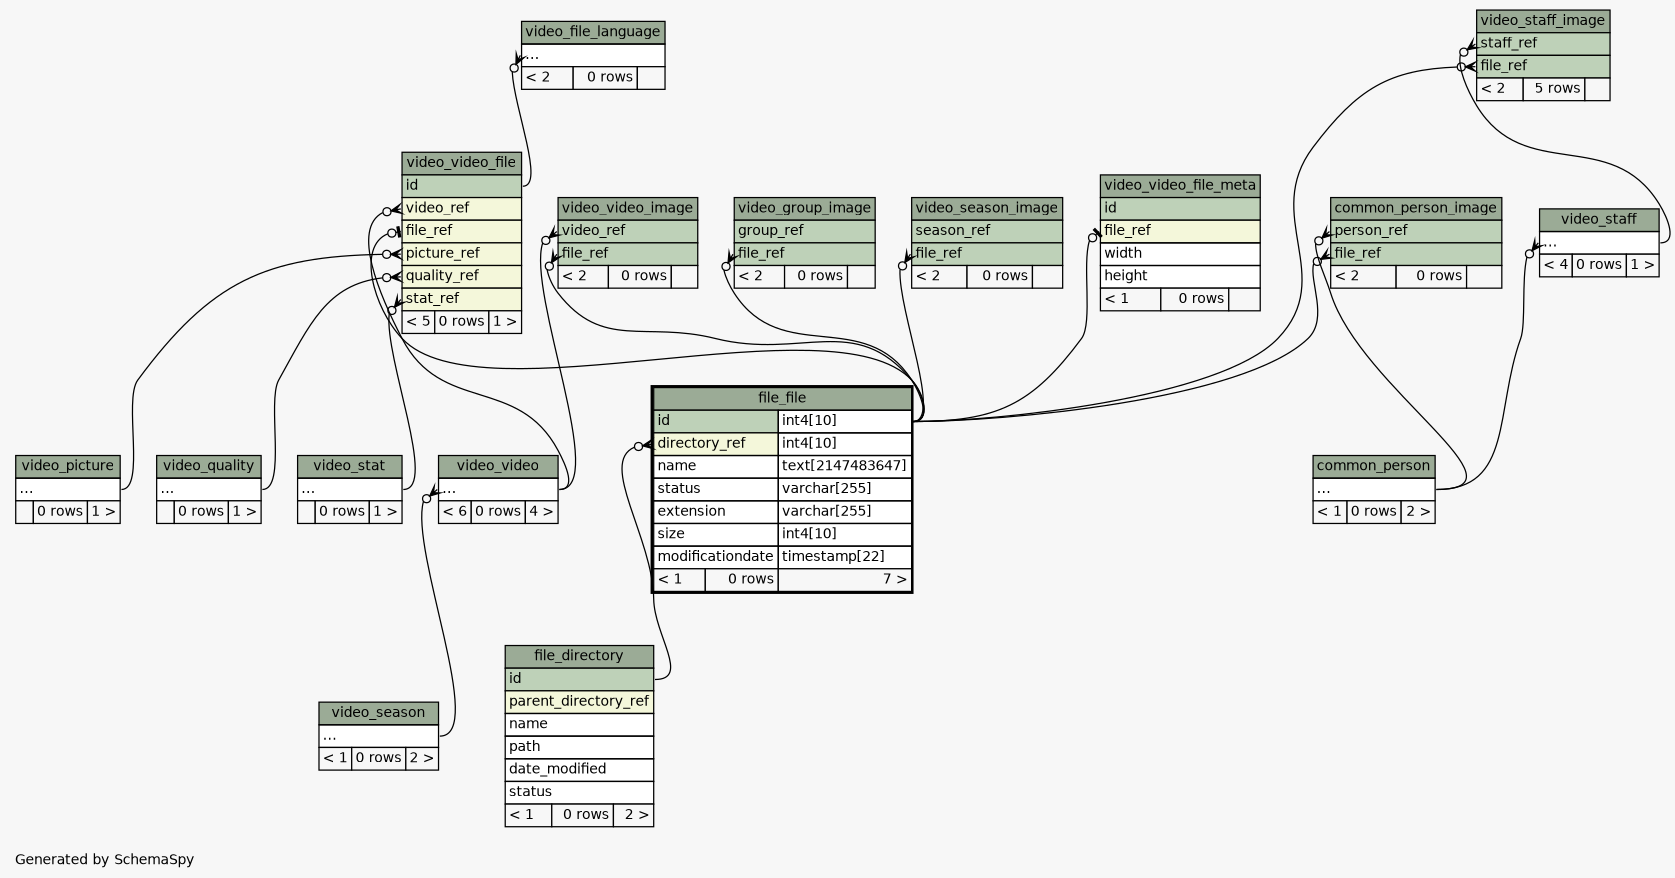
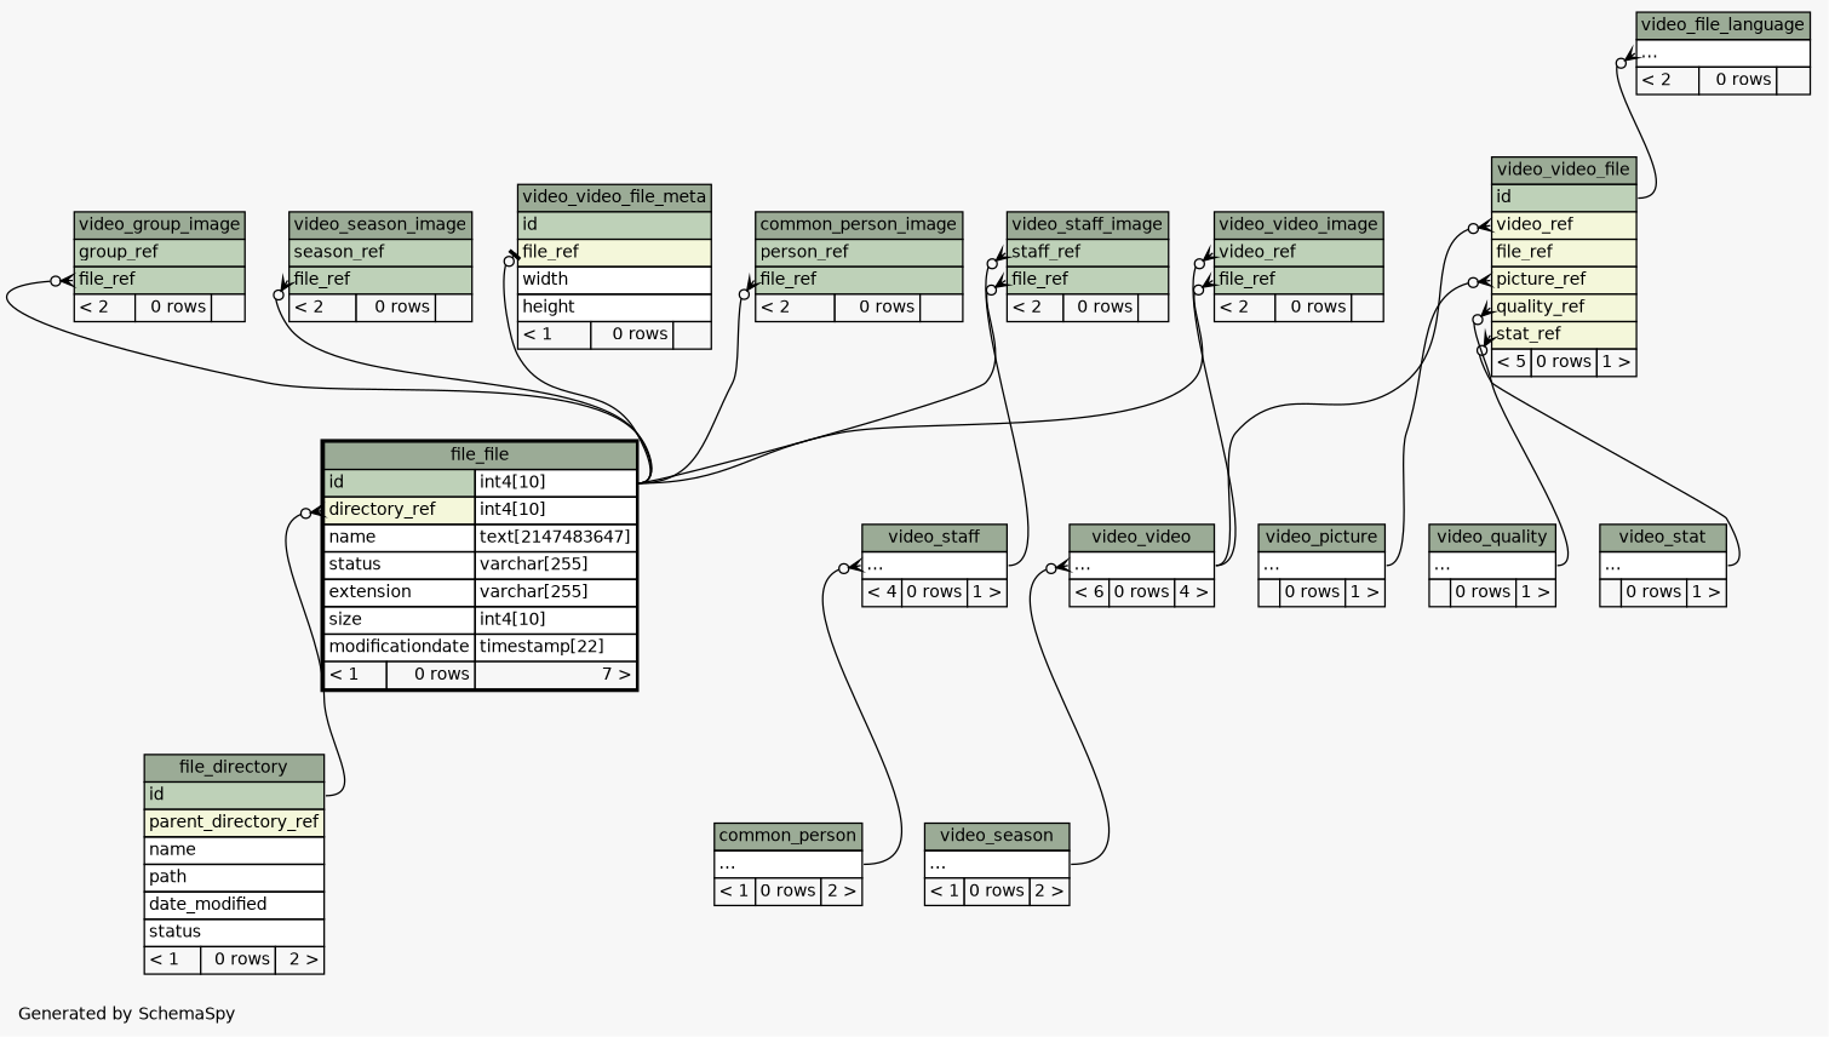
  digraph {
    bgcolor="#f7f7f7"
    fontname=Helvetica
    fontsize=11
    label="\nGenerated by SchemaSpy"
    labeljust=l
    nodesep=0.18
    rankdir=TB
    ranksep=0.46
    node [fontname=Helvetica fontsize=11 shape=plaintext]
    edge [arrowhead=none arrowsize=0.8 arrowtail=crowodot dir=back headport="elipses:e" tailport="file_ref:w"]
    n1 [label=<     <TABLE BORDER="0" CELLBORDER="1" CELLSPACING="0" BGCOLOR="#ffffff">       <TR><TD COLSPAN="3" BGCOLOR="#9bab96" ALIGN="CENTER">common_person_image</TD></TR>       <TR><TD PORT="person_ref" COLSPAN="3" BGCOLOR="#bed1b8" ALIGN="LEFT">person_ref</TD></TR>       <TR><TD PORT="file_ref" COLSPAN="3" BGCOLOR="#bed1b8" ALIGN="LEFT">file_ref</TD></TR>       <TR><TD ALIGN="LEFT" BGCOLOR="#f7f7f7">&lt; 2</TD><TD ALIGN="RIGHT" BGCOLOR="#f7f7f7">0 rows</TD><TD ALIGN="RIGHT" BGCOLOR="#f7f7f7">  </TD></TR>     </TABLE>>]
    n2 [label=<     <TABLE BORDER="2" CELLBORDER="1" CELLSPACING="0" BGCOLOR="#ffffff">       <TR><TD COLSPAN="3" BGCOLOR="#9bab96" ALIGN="CENTER">file_file</TD></TR>       <TR><TD PORT="id" COLSPAN="2" BGCOLOR="#bed1b8" ALIGN="LEFT">id</TD><TD PORT="id.type" ALIGN="LEFT">int4[10]</TD></TR>       <TR><TD PORT="directory_ref" COLSPAN="2" BGCOLOR="#f4f7da" ALIGN="LEFT">directory_ref</TD><TD PORT="directory_ref.type" ALIGN="LEFT">int4[10]</TD></TR>       <TR><TD PORT="name" COLSPAN="2" ALIGN="LEFT">name</TD><TD PORT="name.type" ALIGN="LEFT">text[2147483647]</TD></TR>       <TR><TD PORT="status" COLSPAN="2" ALIGN="LEFT">status</TD><TD PORT="status.type" ALIGN="LEFT">varchar[255]</TD></TR>       <TR><TD PORT="extension" COLSPAN="2" ALIGN="LEFT">extension</TD><TD PORT="extension.type" ALIGN="LEFT">varchar[255]</TD></TR>       <TR><TD PORT="size" COLSPAN="2" ALIGN="LEFT">size</TD><TD PORT="size.type" ALIGN="LEFT">int4[10]</TD></TR>       <TR><TD PORT="modificationdate" COLSPAN="2" ALIGN="LEFT">modificationdate</TD><TD PORT="modificationdate.type" ALIGN="LEFT">timestamp[22]</TD></TR>       <TR><TD ALIGN="LEFT" BGCOLOR="#f7f7f7">&lt; 1</TD><TD ALIGN="RIGHT" BGCOLOR="#f7f7f7">0 rows</TD><TD ALIGN="RIGHT" BGCOLOR="#f7f7f7">7 &gt;</TD></TR>     </TABLE>>]
    n3 [label=<     <TABLE BORDER="0" CELLBORDER="1" CELLSPACING="0" BGCOLOR="#ffffff">       <TR><TD COLSPAN="3" BGCOLOR="#9bab96" ALIGN="CENTER">common_person</TD></TR>       <TR><TD PORT="elipses" COLSPAN="3" ALIGN="LEFT">...</TD></TR>       <TR><TD ALIGN="LEFT" BGCOLOR="#f7f7f7">&lt; 1</TD><TD ALIGN="RIGHT" BGCOLOR="#f7f7f7">0 rows</TD><TD ALIGN="RIGHT" BGCOLOR="#f7f7f7">2 &gt;</TD></TR>     </TABLE>>]
    n4 [label=<     <TABLE BORDER="0" CELLBORDER="1" CELLSPACING="0" BGCOLOR="#ffffff">       <TR><TD COLSPAN="3" BGCOLOR="#9bab96" ALIGN="CENTER">file_directory</TD></TR>       <TR><TD PORT="id" COLSPAN="3" BGCOLOR="#bed1b8" ALIGN="LEFT">id</TD></TR>       <TR><TD PORT="parent_directory_ref" COLSPAN="3" BGCOLOR="#f4f7da" ALIGN="LEFT">parent_directory_ref</TD></TR>       <TR><TD PORT="name" COLSPAN="3" ALIGN="LEFT">name</TD></TR>       <TR><TD PORT="path" COLSPAN="3" ALIGN="LEFT">path</TD></TR>       <TR><TD PORT="date_modified" COLSPAN="3" ALIGN="LEFT">date_modified</TD></TR>       <TR><TD PORT="status" COLSPAN="3" ALIGN="LEFT">status</TD></TR>       <TR><TD ALIGN="LEFT" BGCOLOR="#f7f7f7">&lt; 1</TD><TD ALIGN="RIGHT" BGCOLOR="#f7f7f7">0 rows</TD><TD ALIGN="RIGHT" BGCOLOR="#f7f7f7">2 &gt;</TD></TR>     </TABLE>>]
    n5 [label=<     <TABLE BORDER="0" CELLBORDER="1" CELLSPACING="0" BGCOLOR="#ffffff">       <TR><TD COLSPAN="3" BGCOLOR="#9bab96" ALIGN="CENTER">video_file_language</TD></TR>       <TR><TD PORT="elipses" COLSPAN="3" ALIGN="LEFT">...</TD></TR>       <TR><TD ALIGN="LEFT" BGCOLOR="#f7f7f7">&lt; 2</TD><TD ALIGN="RIGHT" BGCOLOR="#f7f7f7">0 rows</TD><TD ALIGN="RIGHT" BGCOLOR="#f7f7f7">  </TD></TR>     </TABLE>>]
    n6 [label=<     <TABLE BORDER="0" CELLBORDER="1" CELLSPACING="0" BGCOLOR="#ffffff">       <TR><TD COLSPAN="3" BGCOLOR="#9bab96" ALIGN="CENTER">video_video_file</TD></TR>       <TR><TD PORT="id" COLSPAN="3" BGCOLOR="#bed1b8" ALIGN="LEFT">id</TD></TR>       <TR><TD PORT="video_ref" COLSPAN="3" BGCOLOR="#f4f7da" ALIGN="LEFT">video_ref</TD></TR>       <TR><TD PORT="file_ref" COLSPAN="3" BGCOLOR="#f4f7da" ALIGN="LEFT">file_ref</TD></TR>       <TR><TD PORT="picture_ref" COLSPAN="3" BGCOLOR="#f4f7da" ALIGN="LEFT">picture_ref</TD></TR>       <TR><TD PORT="quality_ref" COLSPAN="3" BGCOLOR="#f4f7da" ALIGN="LEFT">quality_ref</TD></TR>       <TR><TD PORT="stat_ref" COLSPAN="3" BGCOLOR="#f4f7da" ALIGN="LEFT">stat_ref</TD></TR>       <TR><TD ALIGN="LEFT" BGCOLOR="#f7f7f7">&lt; 5</TD><TD ALIGN="RIGHT" BGCOLOR="#f7f7f7">0 rows</TD><TD ALIGN="RIGHT" BGCOLOR="#f7f7f7">1 &gt;</TD></TR>     </TABLE>>]
    n7 [label=<     <TABLE BORDER="0" CELLBORDER="1" CELLSPACING="0" BGCOLOR="#ffffff">       <TR><TD COLSPAN="3" BGCOLOR="#9bab96" ALIGN="CENTER">video_video</TD></TR>       <TR><TD PORT="elipses" COLSPAN="3" ALIGN="LEFT">...</TD></TR>       <TR><TD ALIGN="LEFT" BGCOLOR="#f7f7f7">&lt; 6</TD><TD ALIGN="RIGHT" BGCOLOR="#f7f7f7">0 rows</TD><TD ALIGN="RIGHT" BGCOLOR="#f7f7f7">4 &gt;</TD></TR>     </TABLE>>]
    n8 [label=<     <TABLE BORDER="0" CELLBORDER="1" CELLSPACING="0" BGCOLOR="#ffffff">       <TR><TD COLSPAN="3" BGCOLOR="#9bab96" ALIGN="CENTER">video_picture</TD></TR>       <TR><TD PORT="elipses" COLSPAN="3" ALIGN="LEFT">...</TD></TR>       <TR><TD ALIGN="LEFT" BGCOLOR="#f7f7f7">  </TD><TD ALIGN="RIGHT" BGCOLOR="#f7f7f7">0 rows</TD><TD ALIGN="RIGHT" BGCOLOR="#f7f7f7">1 &gt;</TD></TR>     </TABLE>>]
    n9 [label=<     <TABLE BORDER="0" CELLBORDER="1" CELLSPACING="0" BGCOLOR="#ffffff">       <TR><TD COLSPAN="3" BGCOLOR="#9bab96" ALIGN="CENTER">video_quality</TD></TR>       <TR><TD PORT="elipses" COLSPAN="3" ALIGN="LEFT">...</TD></TR>       <TR><TD ALIGN="LEFT" BGCOLOR="#f7f7f7">  </TD><TD ALIGN="RIGHT" BGCOLOR="#f7f7f7">0 rows</TD><TD ALIGN="RIGHT" BGCOLOR="#f7f7f7">1 &gt;</TD></TR>     </TABLE>>]
    n10 [label=<     <TABLE BORDER="0" CELLBORDER="1" CELLSPACING="0" BGCOLOR="#ffffff">       <TR><TD COLSPAN="3" BGCOLOR="#9bab96" ALIGN="CENTER">video_stat</TD></TR>       <TR><TD PORT="elipses" COLSPAN="3" ALIGN="LEFT">...</TD></TR>       <TR><TD ALIGN="LEFT" BGCOLOR="#f7f7f7">  </TD><TD ALIGN="RIGHT" BGCOLOR="#f7f7f7">0 rows</TD><TD ALIGN="RIGHT" BGCOLOR="#f7f7f7">1 &gt;</TD></TR>     </TABLE>>]
    n11 [label=<     <TABLE BORDER="0" CELLBORDER="1" CELLSPACING="0" BGCOLOR="#ffffff">       <TR><TD COLSPAN="3" BGCOLOR="#9bab96" ALIGN="CENTER">video_season</TD></TR>       <TR><TD PORT="elipses" COLSPAN="3" ALIGN="LEFT">...</TD></TR>       <TR><TD ALIGN="LEFT" BGCOLOR="#f7f7f7">&lt; 1</TD><TD ALIGN="RIGHT" BGCOLOR="#f7f7f7">0 rows</TD><TD ALIGN="RIGHT" BGCOLOR="#f7f7f7">2 &gt;</TD></TR>     </TABLE>>]
    n12 [label=<     <TABLE BORDER="0" CELLBORDER="1" CELLSPACING="0" BGCOLOR="#ffffff">       <TR><TD COLSPAN="3" BGCOLOR="#9bab96" ALIGN="CENTER">video_group_image</TD></TR>       <TR><TD PORT="group_ref" COLSPAN="3" BGCOLOR="#bed1b8" ALIGN="LEFT">group_ref</TD></TR>       <TR><TD PORT="file_ref" COLSPAN="3" BGCOLOR="#bed1b8" ALIGN="LEFT">file_ref</TD></TR>       <TR><TD ALIGN="LEFT" BGCOLOR="#f7f7f7">&lt; 2</TD><TD ALIGN="RIGHT" BGCOLOR="#f7f7f7">0 rows</TD><TD ALIGN="RIGHT" BGCOLOR="#f7f7f7">  </TD></TR>     </TABLE>>]
    n13 [label=<     <TABLE BORDER="0" CELLBORDER="1" CELLSPACING="0" BGCOLOR="#ffffff">       <TR><TD COLSPAN="3" BGCOLOR="#9bab96" ALIGN="CENTER">video_season_image</TD></TR>       <TR><TD PORT="season_ref" COLSPAN="3" BGCOLOR="#bed1b8" ALIGN="LEFT">season_ref</TD></TR>       <TR><TD PORT="file_ref" COLSPAN="3" BGCOLOR="#bed1b8" ALIGN="LEFT">file_ref</TD></TR>       <TR><TD ALIGN="LEFT" BGCOLOR="#f7f7f7">&lt; 2</TD><TD ALIGN="RIGHT" BGCOLOR="#f7f7f7">0 rows</TD><TD ALIGN="RIGHT" BGCOLOR="#f7f7f7">  </TD></TR>     </TABLE>>]
    n14 [label=<     <TABLE BORDER="0" CELLBORDER="1" CELLSPACING="0" BGCOLOR="#ffffff">       <TR><TD COLSPAN="3" BGCOLOR="#9bab96" ALIGN="CENTER">video_staff</TD></TR>       <TR><TD PORT="elipses" COLSPAN="3" ALIGN="LEFT">...</TD></TR>       <TR><TD ALIGN="LEFT" BGCOLOR="#f7f7f7">&lt; 4</TD><TD ALIGN="RIGHT" BGCOLOR="#f7f7f7">0 rows</TD><TD ALIGN="RIGHT" BGCOLOR="#f7f7f7">1 &gt;</TD></TR>     </TABLE>>]
-   n15 [label=<     <TABLE BORDER="0" CELLBORDER="1" CELLSPACING="0" BGCOLOR="#ffffff">       <TR><TD COLSPAN="3" BGCOLOR="#9bab96" ALIGN="CENTER">video_staff_image</TD></TR>       <TR><TD PORT="staff_ref" COLSPAN="3" BGCOLOR="#bed1b8" ALIGN="LEFT">staff_ref</TD></TR>       <TR><TD PORT="file_ref" COLSPAN="3" BGCOLOR="#bed1b8" ALIGN="LEFT">file_ref</TD></TR>       <TR><TD ALIGN="LEFT" BGCOLOR="#f7f7f7">&lt; 2</TD><TD ALIGN="RIGHT" BGCOLOR="#f7f7f7">5 rows</TD><TD ALIGN="RIGHT" BGCOLOR="#f7f7f7">  </TD></TR>     </TABLE>>]
+   n15 [label=<     <TABLE BORDER="0" CELLBORDER="1" CELLSPACING="0" BGCOLOR="#ffffff">       <TR><TD COLSPAN="3" BGCOLOR="#9bab96" ALIGN="CENTER">video_staff_image</TD></TR>       <TR><TD PORT="staff_ref" COLSPAN="3" BGCOLOR="#bed1b8" ALIGN="LEFT">staff_ref</TD></TR>       <TR><TD PORT="file_ref" COLSPAN="3" BGCOLOR="#bed1b8" ALIGN="LEFT">file_ref</TD></TR>       <TR><TD ALIGN="LEFT" BGCOLOR="#f7f7f7">&lt; 2</TD><TD ALIGN="RIGHT" BGCOLOR="#f7f7f7">0 rows</TD><TD ALIGN="RIGHT" BGCOLOR="#f7f7f7">  </TD></TR>     </TABLE>>]
    n16 [label=<     <TABLE BORDER="0" CELLBORDER="1" CELLSPACING="0" BGCOLOR="#ffffff">       <TR><TD COLSPAN="3" BGCOLOR="#9bab96" ALIGN="CENTER">video_video_file_meta</TD></TR>       <TR><TD PORT="id" COLSPAN="3" BGCOLOR="#bed1b8" ALIGN="LEFT">id</TD></TR>       <TR><TD PORT="file_ref" COLSPAN="3" BGCOLOR="#f4f7da" ALIGN="LEFT">file_ref</TD></TR>       <TR><TD PORT="width" COLSPAN="3" ALIGN="LEFT">width</TD></TR>       <TR><TD PORT="height" COLSPAN="3" ALIGN="LEFT">height</TD></TR>       <TR><TD ALIGN="LEFT" BGCOLOR="#f7f7f7">&lt; 1</TD><TD ALIGN="RIGHT" BGCOLOR="#f7f7f7">0 rows</TD><TD ALIGN="RIGHT" BGCOLOR="#f7f7f7">  </TD></TR>     </TABLE>>]
    n17 [label=<     <TABLE BORDER="0" CELLBORDER="1" CELLSPACING="0" BGCOLOR="#ffffff">       <TR><TD COLSPAN="3" BGCOLOR="#9bab96" ALIGN="CENTER">video_video_image</TD></TR>       <TR><TD PORT="video_ref" COLSPAN="3" BGCOLOR="#bed1b8" ALIGN="LEFT">video_ref</TD></TR>       <TR><TD PORT="file_ref" COLSPAN="3" BGCOLOR="#bed1b8" ALIGN="LEFT">file_ref</TD></TR>       <TR><TD ALIGN="LEFT" BGCOLOR="#f7f7f7">&lt; 2</TD><TD ALIGN="RIGHT" BGCOLOR="#f7f7f7">0 rows</TD><TD ALIGN="RIGHT" BGCOLOR="#f7f7f7">  </TD></TR>     </TABLE>>]
    n1 -> n2 [headport="id.type:e"]
-   n1 -> n3 [tailport="person_ref:w"]
    n2 -> n4 [headport="id:e" tailport="directory_ref:w"]
    n5 -> n6 [headport="id:e" tailport="elipses:w"]
-   n6 -> n2 [arrowtail=teeodot headport="id.type:e"]
    n6 -> n7 [tailport="video_ref:w"]
    n6 -> n8 [tailport="picture_ref:w"]
    n6 -> n9 [tailport="quality_ref:w"]
    n6 -> n10 [tailport="stat_ref:w"]
    n7 -> n11 [tailport="elipses:w"]
    n12 -> n2 [headport="id.type:e"]
    n13 -> n2 [headport="id.type:e"]
    n14 -> n3 [tailport="elipses:w"]
    n15 -> n2 [headport="id.type:e"]
    n15 -> n14 [tailport="staff_ref:w"]
    n16 -> n2 [arrowtail=teeodot headport="id.type:e"]
    n17 -> n2 [headport="id.type:e"]
    n17 -> n7 [tailport="video_ref:w"]
  }
